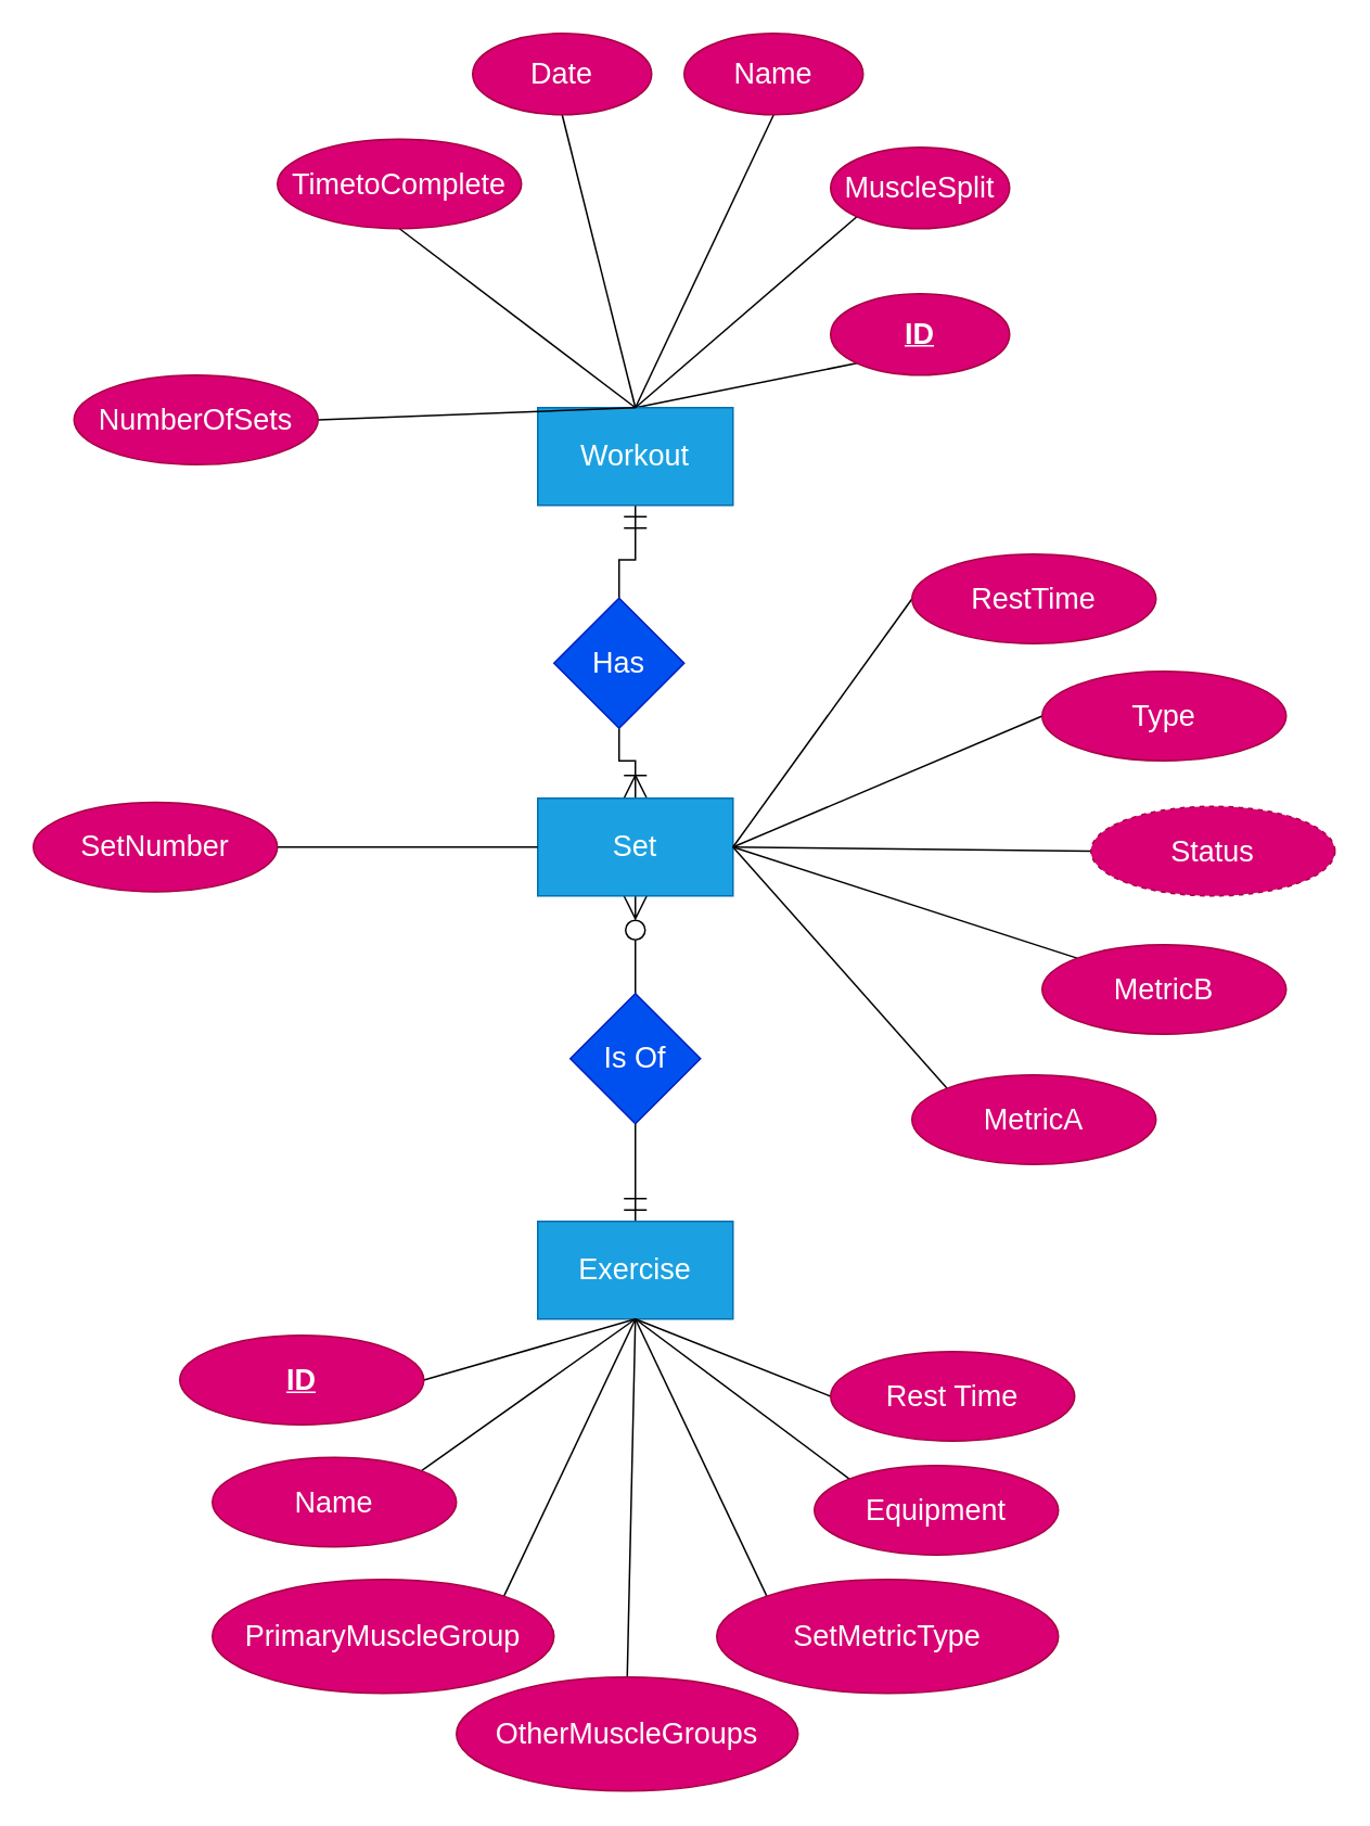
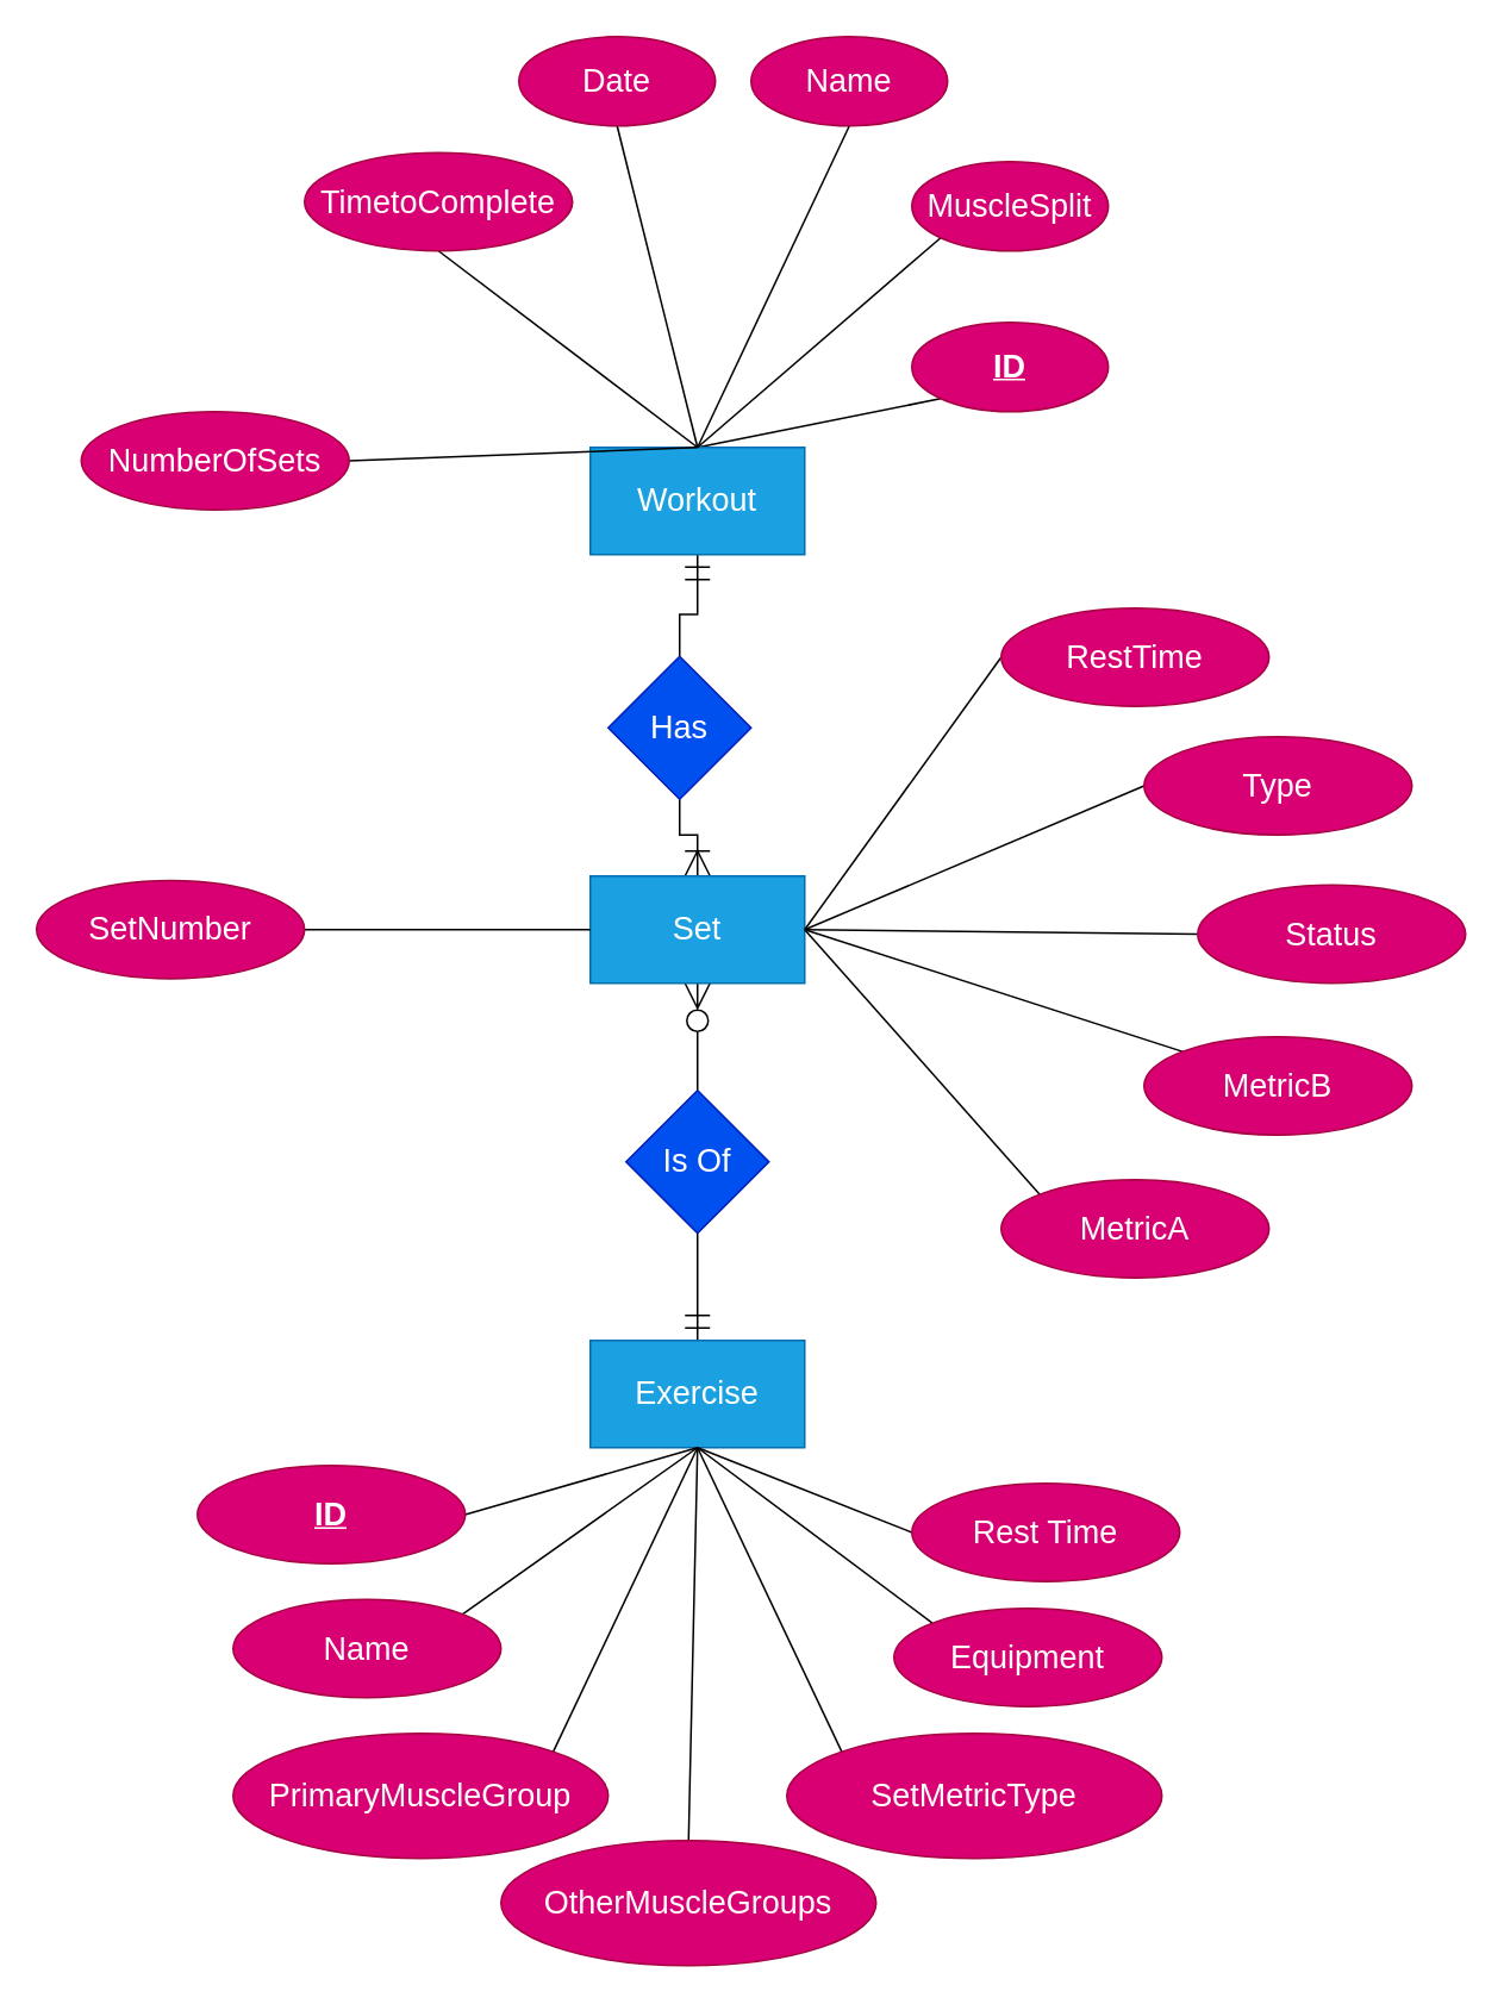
  <mxCell id="0" />
  <mxCell id="1" parent="0" />
  <mxCell id="2" style="rounded=0;orthogonalLoop=1;jettySize=auto;html=1;exitX=0.5;exitY=0;exitDx=0;exitDy=0;entryX=0;entryY=1;entryDx=0;entryDy=0;endArrow=none;startFill=0;" edge="1" parent="1" source="4" target="5"><mxGeometry relative="1" as="geometry" /></mxCell>
  <mxCell id="3" value="" style="edgeStyle=orthogonalEdgeStyle;rounded=0;orthogonalLoop=1;jettySize=auto;html=1;endArrow=none;startFill=0;startArrow=ERmandOne;startSize=12;" edge="1" parent="1" source="4" target="17"><mxGeometry relative="1" as="geometry" /></mxCell>
  <mxCell id="4" value="&lt;font style=&quot;font-size: 18px;&quot;&gt;Workout&lt;/font&gt;" style="rounded=0;whiteSpace=wrap;html=1;fillColor=#1ba1e2;strokeColor=#006EAF;fontColor=#ffffff;" vertex="1" parent="1"><mxGeometry x="330" y="250" width="120" height="60" as="geometry" /></mxCell>
  <mxCell id="5" value="&lt;u&gt;&lt;b&gt;ID&lt;/b&gt;&lt;/u&gt;" style="ellipse;whiteSpace=wrap;html=1;fontSize=18;fillColor=#d80073;fontColor=#ffffff;strokeColor=#A50040;" vertex="1" parent="1"><mxGeometry x="510" y="180" width="110" height="50" as="geometry" /></mxCell>
  <mxCell id="6" style="rounded=0;orthogonalLoop=1;jettySize=auto;html=1;exitX=0.5;exitY=1;exitDx=0;exitDy=0;entryX=0.5;entryY=0;entryDx=0;entryDy=0;endArrow=none;startFill=0;" edge="1" parent="1" source="7" target="4"><mxGeometry relative="1" as="geometry" /></mxCell>
  <mxCell id="7" value="Date" style="ellipse;whiteSpace=wrap;html=1;fontSize=18;fillColor=#d80073;fontColor=#ffffff;strokeColor=#A50040;" vertex="1" parent="1"><mxGeometry x="290" y="20" width="110" height="50" as="geometry" /></mxCell>
  <mxCell id="8" style="rounded=0;orthogonalLoop=1;jettySize=auto;html=1;exitX=0.5;exitY=1;exitDx=0;exitDy=0;entryX=0.5;entryY=0;entryDx=0;entryDy=0;endArrow=none;startFill=0;" edge="1" parent="1" source="9" target="4"><mxGeometry relative="1" as="geometry" /></mxCell>
  <mxCell id="9" value="TimetoComplete" style="ellipse;whiteSpace=wrap;html=1;fontSize=18;fillColor=#d80073;fontColor=#ffffff;strokeColor=#A50040;" vertex="1" parent="1"><mxGeometry x="170" y="85" width="150" height="55" as="geometry" /></mxCell>
  <mxCell id="10" style="rounded=0;orthogonalLoop=1;jettySize=auto;html=1;exitX=0.5;exitY=1;exitDx=0;exitDy=0;entryX=0.5;entryY=0;entryDx=0;entryDy=0;endArrow=none;startFill=0;" edge="1" parent="1" source="11" target="4"><mxGeometry relative="1" as="geometry" /></mxCell>
  <mxCell id="11" value="Name" style="ellipse;whiteSpace=wrap;html=1;fontSize=18;fillColor=#d80073;fontColor=#ffffff;strokeColor=#A50040;" vertex="1" parent="1"><mxGeometry x="420" y="20" width="110" height="50" as="geometry" /></mxCell>
  <mxCell id="12" style="rounded=0;orthogonalLoop=1;jettySize=auto;html=1;exitX=0;exitY=1;exitDx=0;exitDy=0;entryX=0.5;entryY=0;entryDx=0;entryDy=0;endArrow=none;startFill=0;" edge="1" parent="1" source="13" target="4"><mxGeometry relative="1" as="geometry" /></mxCell>
  <mxCell id="13" value="MuscleSplit" style="ellipse;whiteSpace=wrap;html=1;fontSize=18;fillColor=#d80073;fontColor=#ffffff;strokeColor=#A50040;" vertex="1" parent="1"><mxGeometry x="510" y="90" width="110" height="50" as="geometry" /></mxCell>
  <mxCell id="14" style="rounded=0;orthogonalLoop=1;jettySize=auto;html=1;exitX=1;exitY=0.5;exitDx=0;exitDy=0;entryX=0.5;entryY=0;entryDx=0;entryDy=0;endArrow=none;startFill=0;" edge="1" parent="1" source="15" target="4"><mxGeometry relative="1" as="geometry" /></mxCell>
  <mxCell id="15" value="NumberOfSets" style="ellipse;whiteSpace=wrap;html=1;fontSize=18;fillColor=#d80073;fontColor=#ffffff;strokeColor=#A50040;" vertex="1" parent="1"><mxGeometry x="45" y="230" width="150" height="55" as="geometry" /></mxCell>
  <mxCell id="16" value="" style="edgeStyle=orthogonalEdgeStyle;rounded=0;orthogonalLoop=1;jettySize=auto;html=1;endArrow=ERoneToMany;endFill=0;startSize=6;endSize=12;" edge="1" parent="1" source="17" target="20"><mxGeometry relative="1" as="geometry" /></mxCell>
  <mxCell id="17" value="Has" style="rhombus;whiteSpace=wrap;html=1;fillColor=#0050ef;strokeColor=#001DBC;fontColor=#ffffff;rounded=0;fontSize=18;" vertex="1" parent="1"><mxGeometry x="340" y="367" width="80" height="80" as="geometry" /></mxCell>
  <mxCell id="18" style="rounded=0;orthogonalLoop=1;jettySize=auto;html=1;exitX=1;exitY=0.5;exitDx=0;exitDy=0;entryX=0;entryY=0;entryDx=0;entryDy=0;endArrow=none;startFill=0;" edge="1" parent="1" source="20" target="23"><mxGeometry relative="1" as="geometry" /></mxCell>
  <mxCell id="19" value="" style="edgeStyle=orthogonalEdgeStyle;rounded=0;orthogonalLoop=1;jettySize=auto;html=1;endArrow=none;startFill=0;startArrow=ERzeroToMany;startSize=12;" edge="1" parent="1" source="20" target="31"><mxGeometry relative="1" as="geometry" /></mxCell>
  <mxCell id="20" value="Set" style="whiteSpace=wrap;html=1;fontSize=18;fillColor=#1ba1e2;strokeColor=#006EAF;fontColor=#ffffff;rounded=0;" vertex="1" parent="1"><mxGeometry x="330" y="490" width="120" height="60" as="geometry" /></mxCell>
  <mxCell id="21" style="rounded=0;orthogonalLoop=1;jettySize=auto;html=1;exitX=0;exitY=0;exitDx=0;exitDy=0;entryX=1;entryY=0.5;entryDx=0;entryDy=0;endArrow=none;startFill=0;" edge="1" parent="1" source="22" target="20"><mxGeometry relative="1" as="geometry" /></mxCell>
  <mxCell id="22" value="MetricA" style="ellipse;whiteSpace=wrap;html=1;fontSize=18;fillColor=#d80073;fontColor=#ffffff;strokeColor=#A50040;" vertex="1" parent="1"><mxGeometry x="560" y="660" width="150" height="55" as="geometry" /></mxCell>
  <mxCell id="23" value="MetricB" style="ellipse;whiteSpace=wrap;html=1;fontSize=18;fillColor=#d80073;fontColor=#ffffff;strokeColor=#A50040;" vertex="1" parent="1"><mxGeometry x="640" y="580" width="150" height="55" as="geometry" /></mxCell>
  <mxCell id="24" style="rounded=0;orthogonalLoop=1;jettySize=auto;html=1;exitX=0;exitY=0.5;exitDx=0;exitDy=0;entryX=1;entryY=0.5;entryDx=0;entryDy=0;endArrow=none;startFill=0;" edge="1" parent="1" source="25" target="20"><mxGeometry relative="1" as="geometry" /></mxCell>
- <mxCell id="25" value="Status" style="ellipse;whiteSpace=wrap;html=1;fontSize=18;fillColor=#d80073;fontColor=#ffffff;strokeColor=#A50040;dashed=1;" vertex="1" parent="1"><mxGeometry x="670" y="495" width="150" height="55" as="geometry" /></mxCell>
+ <mxCell id="25" value="Status" style="ellipse;whiteSpace=wrap;html=1;fontSize=18;fillColor=#d80073;fontColor=#ffffff;strokeColor=#A50040;" vertex="1" parent="1"><mxGeometry x="670" y="495" width="150" height="55" as="geometry" /></mxCell>
  <mxCell id="26" style="rounded=0;orthogonalLoop=1;jettySize=auto;html=1;exitX=0;exitY=0.5;exitDx=0;exitDy=0;entryX=1;entryY=0.5;entryDx=0;entryDy=0;endArrow=none;startFill=0;" edge="1" parent="1" source="27" target="20"><mxGeometry relative="1" as="geometry" /></mxCell>
  <mxCell id="27" value="Type" style="ellipse;whiteSpace=wrap;html=1;fontSize=18;fillColor=#d80073;fontColor=#ffffff;strokeColor=#A50040;" vertex="1" parent="1"><mxGeometry x="640" y="412" width="150" height="55" as="geometry" /></mxCell>
  <mxCell id="28" style="rounded=0;orthogonalLoop=1;jettySize=auto;html=1;exitX=0;exitY=0.5;exitDx=0;exitDy=0;entryX=1;entryY=0.5;entryDx=0;entryDy=0;endArrow=none;startFill=0;" edge="1" parent="1" source="29" target="20"><mxGeometry relative="1" as="geometry" /></mxCell>
  <mxCell id="29" value="RestTime" style="ellipse;whiteSpace=wrap;html=1;fontSize=18;fillColor=#d80073;fontColor=#ffffff;strokeColor=#A50040;" vertex="1" parent="1"><mxGeometry x="560" y="340" width="150" height="55" as="geometry" /></mxCell>
  <mxCell id="30" value="" style="rounded=0;orthogonalLoop=1;jettySize=auto;html=1;endArrow=ERmandOne;endFill=0;startSize=6;endSize=12;" edge="1" parent="1" target="32"><mxGeometry relative="1" as="geometry"><mxPoint x="390" y="680" as="sourcePoint" /></mxGeometry></mxCell>
  <mxCell id="31" value="Is Of" style="rhombus;whiteSpace=wrap;html=1;fontSize=18;fillColor=#0050ef;strokeColor=#001DBC;fontColor=#ffffff;rounded=0;" vertex="1" parent="1"><mxGeometry x="350" y="610" width="80" height="80" as="geometry" /></mxCell>
  <mxCell id="32" value="Exercise" style="whiteSpace=wrap;html=1;fontSize=18;fillColor=#1ba1e2;strokeColor=#006EAF;fontColor=#ffffff;rounded=0;" vertex="1" parent="1"><mxGeometry x="330" y="750" width="120" height="60" as="geometry" /></mxCell>
  <mxCell id="33" style="rounded=0;orthogonalLoop=1;jettySize=auto;html=1;exitX=1;exitY=0.5;exitDx=0;exitDy=0;entryX=0.5;entryY=1;entryDx=0;entryDy=0;endArrow=none;startFill=0;" edge="1" parent="1" source="34" target="32"><mxGeometry relative="1" as="geometry" /></mxCell>
  <mxCell id="34" value="&lt;b&gt;&lt;u&gt;ID&lt;/u&gt;&lt;/b&gt;" style="ellipse;whiteSpace=wrap;html=1;fontSize=18;fillColor=#d80073;fontColor=#ffffff;strokeColor=#A50040;" vertex="1" parent="1"><mxGeometry x="110" y="820" width="150" height="55" as="geometry" /></mxCell>
  <mxCell id="35" style="rounded=0;orthogonalLoop=1;jettySize=auto;html=1;exitX=1;exitY=0;exitDx=0;exitDy=0;entryX=0.5;entryY=1;entryDx=0;entryDy=0;endArrow=none;startFill=0;" edge="1" parent="1" source="36" target="32"><mxGeometry relative="1" as="geometry" /></mxCell>
  <mxCell id="36" value="Name" style="ellipse;whiteSpace=wrap;html=1;fontSize=18;fillColor=#d80073;fontColor=#ffffff;strokeColor=#A50040;" vertex="1" parent="1"><mxGeometry x="130" y="895" width="150" height="55" as="geometry" /></mxCell>
  <mxCell id="37" style="rounded=0;orthogonalLoop=1;jettySize=auto;html=1;exitX=1;exitY=0;exitDx=0;exitDy=0;endArrow=none;startFill=0;entryX=0.5;entryY=1;entryDx=0;entryDy=0;" edge="1" parent="1" source="38" target="32"><mxGeometry relative="1" as="geometry" /></mxCell>
  <mxCell id="38" value="PrimaryMuscleGroup" style="ellipse;whiteSpace=wrap;html=1;fontSize=18;fillColor=#d80073;fontColor=#ffffff;strokeColor=#A50040;" vertex="1" parent="1"><mxGeometry x="130" y="970" width="210" height="70" as="geometry" /></mxCell>
  <mxCell id="39" style="rounded=0;orthogonalLoop=1;jettySize=auto;html=1;exitX=0.5;exitY=0;exitDx=0;exitDy=0;entryX=0.5;entryY=1;entryDx=0;entryDy=0;endArrow=none;startFill=0;" edge="1" parent="1" source="40" target="32"><mxGeometry relative="1" as="geometry" /></mxCell>
  <mxCell id="40" value="OtherMuscleGroups" style="ellipse;whiteSpace=wrap;html=1;fontSize=18;fillColor=#d80073;fontColor=#ffffff;strokeColor=#A50040;" vertex="1" parent="1"><mxGeometry x="280" y="1030" width="210" height="70" as="geometry" /></mxCell>
  <mxCell id="41" style="rounded=0;orthogonalLoop=1;jettySize=auto;html=1;exitX=0;exitY=0;exitDx=0;exitDy=0;entryX=0.5;entryY=1;entryDx=0;entryDy=0;endArrow=none;startFill=0;" edge="1" parent="1" source="42" target="32"><mxGeometry relative="1" as="geometry" /></mxCell>
  <mxCell id="42" value="SetMetricType" style="ellipse;whiteSpace=wrap;html=1;fontSize=18;fillColor=#d80073;fontColor=#ffffff;strokeColor=#A50040;" vertex="1" parent="1"><mxGeometry x="440" y="970" width="210" height="70" as="geometry" /></mxCell>
  <mxCell id="43" style="rounded=0;orthogonalLoop=1;jettySize=auto;html=1;exitX=0;exitY=0;exitDx=0;exitDy=0;entryX=0.5;entryY=1;entryDx=0;entryDy=0;endArrow=none;startFill=0;" edge="1" parent="1" source="44" target="32"><mxGeometry relative="1" as="geometry" /></mxCell>
  <mxCell id="44" value="Equipment" style="ellipse;whiteSpace=wrap;html=1;fontSize=18;fillColor=#d80073;fontColor=#ffffff;strokeColor=#A50040;" vertex="1" parent="1"><mxGeometry x="500" y="900" width="150" height="55" as="geometry" /></mxCell>
  <mxCell id="45" style="rounded=0;orthogonalLoop=1;jettySize=auto;html=1;exitX=0;exitY=0.5;exitDx=0;exitDy=0;entryX=0.5;entryY=1;entryDx=0;entryDy=0;endArrow=none;startFill=0;" edge="1" parent="1" source="46" target="32"><mxGeometry relative="1" as="geometry" /></mxCell>
  <mxCell id="46" value="Rest Time" style="ellipse;whiteSpace=wrap;html=1;fontSize=18;fillColor=#d80073;fontColor=#ffffff;strokeColor=#A50040;" vertex="1" parent="1"><mxGeometry x="510" y="830" width="150" height="55" as="geometry" /></mxCell>
  <mxCell id="47" style="rounded=0;orthogonalLoop=1;jettySize=auto;html=1;exitX=1;exitY=0.5;exitDx=0;exitDy=0;entryX=0;entryY=0.5;entryDx=0;entryDy=0;endArrow=none;startFill=0;" edge="1" parent="1" source="48" target="20"><mxGeometry relative="1" as="geometry" /></mxCell>
  <mxCell id="48" value="SetNumber" style="ellipse;whiteSpace=wrap;html=1;fontSize=18;fillColor=#d80073;fontColor=#ffffff;strokeColor=#A50040;" vertex="1" parent="1"><mxGeometry x="20" y="492.5" width="150" height="55" as="geometry" /></mxCell>
